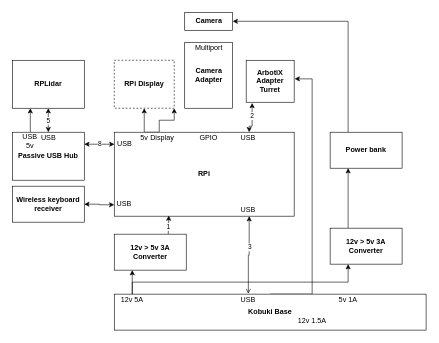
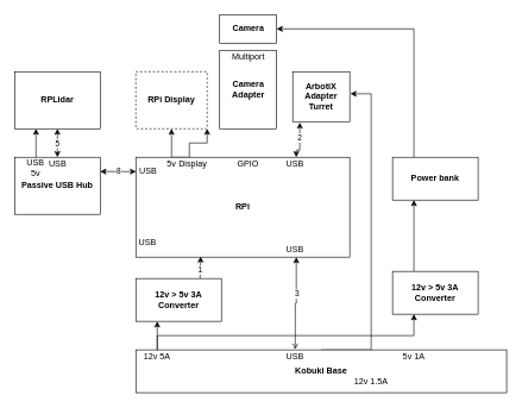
  <mxCell id="0" />
  <mxCell id="1" parent="0" />
  <mxCell id="2" style="edgeStyle=orthogonalEdgeStyle;rounded=0;orthogonalLoop=1;jettySize=auto;html=1;exitX=0.25;exitY=0;exitDx=0;exitDy=0;entryX=0.5;entryY=1;entryDx=0;entryDy=0;" parent="1" source="10" target="11" edge="1"><mxGeometry relative="1" as="geometry"><Array as="points"><mxPoint x="240" y="220" /></Array></mxGeometry></mxCell>
  <mxCell id="3" style="edgeStyle=orthogonalEdgeStyle;rounded=0;orthogonalLoop=1;jettySize=auto;html=1;exitX=0.25;exitY=0;exitDx=0;exitDy=0;entryX=1;entryY=1;entryDx=0;entryDy=0;" parent="1" source="10" target="11" edge="1"><mxGeometry relative="1" as="geometry" /></mxCell>
  <mxCell id="4" style="edgeStyle=orthogonalEdgeStyle;rounded=0;orthogonalLoop=1;jettySize=auto;html=1;exitX=0.75;exitY=0;exitDx=0;exitDy=0;entryX=0.124;entryY=1.018;entryDx=0;entryDy=0;entryPerimeter=0;startArrow=classic;startFill=1;" parent="1" source="10" target="22" edge="1"><mxGeometry relative="1" as="geometry"><Array as="points"><mxPoint x="415" y="210" /><mxPoint x="420" y="210" /></Array></mxGeometry></mxCell>
  <mxCell id="5" value="2" style="edgeLabel;html=1;align=center;verticalAlign=middle;resizable=0;points=[];" vertex="1" connectable="0" parent="4"><mxGeometry x="0.195" relative="1" as="geometry"><mxPoint as="offset" /></mxGeometry></mxCell>
  <mxCell id="6" style="edgeStyle=orthogonalEdgeStyle;rounded=0;orthogonalLoop=1;jettySize=auto;html=1;exitX=0.75;exitY=1;exitDx=0;exitDy=0;startArrow=classic;startFill=1;entryX=0.43;entryY=-0.011;entryDx=0;entryDy=0;entryPerimeter=0;endArrow=open;" parent="1" source="10" target="13" edge="1"><mxGeometry relative="1" as="geometry"><mxPoint x="413" y="490" as="targetPoint" /><Array as="points"><mxPoint x="415" y="425" /><mxPoint x="414" y="425" /></Array></mxGeometry></mxCell>
  <mxCell id="7" value="3" style="edgeLabel;html=1;align=center;verticalAlign=middle;resizable=0;points=[];" vertex="1" connectable="0" parent="6"><mxGeometry x="-0.213" relative="1" as="geometry"><mxPoint as="offset" /></mxGeometry></mxCell>
  <mxCell id="8" style="edgeStyle=orthogonalEdgeStyle;rounded=0;orthogonalLoop=1;jettySize=auto;html=1;exitX=0.001;exitY=0.143;exitDx=0;exitDy=0;entryX=1;entryY=0.25;entryDx=0;entryDy=0;startArrow=classic;startFill=1;exitPerimeter=0;" parent="1" source="10" target="30" edge="1"><mxGeometry relative="1" as="geometry" /></mxCell>
  <mxCell id="9" value="8" style="edgeLabel;html=1;align=center;verticalAlign=middle;resizable=0;points=[];" vertex="1" connectable="0" parent="8"><mxGeometry x="-0.11" y="-1" relative="1" as="geometry"><mxPoint x="-3" as="offset" /></mxGeometry></mxCell>
  <mxCell id="10" value="&lt;b&gt;RPi&lt;/b&gt;" style="rounded=0;whiteSpace=wrap;html=1;" parent="1" vertex="1"><mxGeometry x="190" y="220" width="300" height="140" as="geometry" /></mxCell>
  <mxCell id="11" value="&lt;b&gt;RPi Display&lt;/b&gt;" style="rounded=0;whiteSpace=wrap;html=1;dashed=1;" parent="1" vertex="1"><mxGeometry x="190" y="100" width="100" height="80" as="geometry" /></mxCell>
  <mxCell id="12" style="edgeStyle=orthogonalEdgeStyle;rounded=0;orthogonalLoop=1;jettySize=auto;html=1;exitX=0.5;exitY=0;exitDx=0;exitDy=0;entryX=1.011;entryY=0.443;entryDx=0;entryDy=0;startArrow=none;startFill=0;entryPerimeter=0;" parent="1" source="13" target="22" edge="1"><mxGeometry relative="1" as="geometry"><Array as="points"><mxPoint x="520" y="490" /><mxPoint x="520" y="131" /></Array></mxGeometry></mxCell>
  <mxCell id="13" value="&lt;b&gt;Kobuki Base&lt;/b&gt;" style="rounded=0;whiteSpace=wrap;html=1;" parent="1" vertex="1"><mxGeometry x="190" y="490" width="520" height="60" as="geometry" /></mxCell>
  <mxCell id="14" style="edgeStyle=orthogonalEdgeStyle;rounded=0;orthogonalLoop=1;jettySize=auto;html=1;exitX=0.75;exitY=0;exitDx=0;exitDy=0;entryX=0.303;entryY=0.993;entryDx=0;entryDy=0;entryPerimeter=0;" edge="1" parent="1" source="16" target="10"><mxGeometry relative="1" as="geometry" /></mxCell>
  <mxCell id="15" value="1" style="edgeLabel;html=1;align=center;verticalAlign=middle;resizable=0;points=[];" vertex="1" connectable="0" parent="14"><mxGeometry x="-0.189" relative="1" as="geometry"><mxPoint x="-1" as="offset" /></mxGeometry></mxCell>
  <mxCell id="16" value="&lt;b&gt;12v &amp;gt; 5v 3A&lt;br&gt;Converter&lt;/b&gt;" style="rounded=0;whiteSpace=wrap;html=1;" parent="1" vertex="1"><mxGeometry x="190" y="390" width="120" height="60" as="geometry" /></mxCell>
  <mxCell id="17" value="5v" style="text;html=1;strokeColor=none;fillColor=none;align=center;verticalAlign=middle;whiteSpace=wrap;rounded=0;" parent="1" vertex="1"><mxGeometry x="220" y="220" width="40" height="20" as="geometry" /></mxCell>
  <mxCell id="18" value="Display" style="text;html=1;strokeColor=none;fillColor=none;align=center;verticalAlign=middle;whiteSpace=wrap;rounded=0;" parent="1" vertex="1"><mxGeometry x="250" y="220" width="40" height="20" as="geometry" /></mxCell>
  <mxCell id="19" style="edgeStyle=orthogonalEdgeStyle;rounded=0;orthogonalLoop=1;jettySize=auto;html=1;exitX=0.5;exitY=0;exitDx=0;exitDy=0;entryX=0.25;entryY=1;entryDx=0;entryDy=0;" parent="1" source="21" target="16" edge="1"><mxGeometry relative="1" as="geometry" /></mxCell>
  <mxCell id="20" style="edgeStyle=orthogonalEdgeStyle;rounded=0;orthogonalLoop=1;jettySize=auto;html=1;exitX=0.5;exitY=0;exitDx=0;exitDy=0;entryX=0.25;entryY=1;entryDx=0;entryDy=0;" edge="1" parent="1" source="21" target="44"><mxGeometry relative="1" as="geometry"><Array as="points"><mxPoint x="220" y="470" /><mxPoint x="580" y="470" /></Array></mxGeometry></mxCell>
  <mxCell id="21" value="12v 5A" style="text;html=1;strokeColor=none;fillColor=none;align=center;verticalAlign=middle;whiteSpace=wrap;rounded=0;" parent="1" vertex="1"><mxGeometry x="190" y="490" width="60" height="20" as="geometry" /></mxCell>
  <mxCell id="22" value="&lt;b&gt;ArbotiX&lt;br&gt;Adapter&lt;br&gt;Turret&lt;/b&gt;" style="rounded=0;whiteSpace=wrap;html=1;" parent="1" vertex="1"><mxGeometry x="410" y="100" width="80" height="70" as="geometry" /></mxCell>
  <mxCell id="23" value="12v 1.5A" style="text;html=1;strokeColor=none;fillColor=none;align=center;verticalAlign=middle;whiteSpace=wrap;rounded=0;" parent="1" vertex="1"><mxGeometry x="490" y="525" width="60" height="20" as="geometry" /></mxCell>
  <mxCell id="24" value="USB" style="text;html=1;strokeColor=none;fillColor=none;align=center;verticalAlign=middle;whiteSpace=wrap;rounded=0;" parent="1" vertex="1"><mxGeometry x="396" y="340" width="35" height="20" as="geometry" /></mxCell>
  <mxCell id="25" value="USB" style="text;html=1;strokeColor=none;fillColor=none;align=center;verticalAlign=middle;whiteSpace=wrap;rounded=0;" parent="1" vertex="1"><mxGeometry x="396" y="220" width="35" height="20" as="geometry" /></mxCell>
  <mxCell id="26" value="GPIO" style="text;html=1;strokeColor=none;fillColor=none;align=center;verticalAlign=middle;whiteSpace=wrap;rounded=0;" parent="1" vertex="1"><mxGeometry x="330" y="220" width="35" height="20" as="geometry" /></mxCell>
  <mxCell id="27" style="edgeStyle=orthogonalEdgeStyle;rounded=0;orthogonalLoop=1;jettySize=auto;html=1;exitX=0.5;exitY=0;exitDx=0;exitDy=0;entryX=0.5;entryY=1;entryDx=0;entryDy=0;startArrow=classic;startFill=1;" parent="1" source="30" target="40" edge="1"><mxGeometry relative="1" as="geometry" /></mxCell>
  <mxCell id="28" value="5" style="edgeLabel;html=1;align=center;verticalAlign=middle;resizable=0;points=[];" vertex="1" connectable="0" parent="27"><mxGeometry x="0.159" relative="1" as="geometry"><mxPoint x="-1" y="3" as="offset" /></mxGeometry></mxCell>
  <mxCell id="29" style="edgeStyle=orthogonalEdgeStyle;rounded=0;orthogonalLoop=1;jettySize=auto;html=1;exitX=0.25;exitY=0;exitDx=0;exitDy=0;entryX=0.25;entryY=1;entryDx=0;entryDy=0;startArrow=none;startFill=0;" parent="1" source="30" target="40" edge="1"><mxGeometry relative="1" as="geometry" /></mxCell>
  <mxCell id="30" value="&lt;b&gt;Passive USB Hub&lt;/b&gt;" style="rounded=0;whiteSpace=wrap;html=1;" parent="1" vertex="1"><mxGeometry x="20" y="220" width="120" height="80" as="geometry" /></mxCell>
  <mxCell id="31" value="USB" style="text;html=1;strokeColor=none;fillColor=none;align=center;verticalAlign=middle;whiteSpace=wrap;rounded=0;" parent="1" vertex="1"><mxGeometry x="190" y="230" width="35" height="20" as="geometry" /></mxCell>
  <mxCell id="32" value="USB" style="text;html=1;strokeColor=none;fillColor=none;align=center;verticalAlign=middle;whiteSpace=wrap;rounded=0;" parent="1" vertex="1"><mxGeometry x="396" y="490" width="35" height="20" as="geometry" /></mxCell>
- <mxCell id="33" value="&lt;b&gt;Camera&lt;/b&gt;" style="rounded=0;whiteSpace=wrap;html=1;" parent="1" vertex="1"><mxGeometry x="307.5" y="20" width="80" height="30" as="geometry" /></mxCell>
+ <mxCell id="33" value="&lt;b&gt;Camera&lt;/b&gt;" style="rounded=0;whiteSpace=wrap;html=1;" parent="1" vertex="1"><mxGeometry x="307.5" y="20" width="80" height="40" as="geometry" /></mxCell>
  <mxCell id="34" value="&lt;b&gt;Camera Adapter&lt;/b&gt;" style="rounded=0;whiteSpace=wrap;html=1;" parent="1" vertex="1"><mxGeometry x="307.5" y="70" width="80" height="110" as="geometry" /></mxCell>
  <mxCell id="35" value="5v 1A" style="text;html=1;strokeColor=none;fillColor=none;align=center;verticalAlign=middle;whiteSpace=wrap;rounded=0;" parent="1" vertex="1"><mxGeometry x="560" y="490" width="40" height="20" as="geometry" /></mxCell>
  <mxCell id="36" value="Multiport" style="text;html=1;strokeColor=none;fillColor=none;align=center;verticalAlign=middle;whiteSpace=wrap;rounded=0;" parent="1" vertex="1"><mxGeometry x="323.75" y="70" width="47.5" height="20" as="geometry" /></mxCell>
- <mxCell id="37" style="edgeStyle=orthogonalEdgeStyle;rounded=0;orthogonalLoop=1;jettySize=auto;html=1;exitX=1;exitY=0.5;exitDx=0;exitDy=0;entryX=0;entryY=0.864;entryDx=0;entryDy=0;entryPerimeter=0;startArrow=classic;startFill=1;" parent="1" source="38" target="10" edge="1"><mxGeometry relative="1" as="geometry" /></mxCell>
- <mxCell id="38" value="&lt;b&gt;Wireless keyboard receiver&lt;/b&gt;" style="rounded=0;whiteSpace=wrap;html=1;" parent="1" vertex="1"><mxGeometry x="20" y="310" width="120" height="60" as="geometry" /></mxCell>
  <mxCell id="39" value="USB" style="text;html=1;strokeColor=none;fillColor=none;align=center;verticalAlign=middle;whiteSpace=wrap;rounded=0;" parent="1" vertex="1"><mxGeometry x="189" y="330" width="35" height="20" as="geometry" /></mxCell>
  <mxCell id="40" value="&lt;b&gt;RPLidar&lt;/b&gt;" style="rounded=0;whiteSpace=wrap;html=1;" parent="1" vertex="1"><mxGeometry x="20" y="100" width="120" height="80" as="geometry" /></mxCell>
  <mxCell id="41" value="USB" style="text;html=1;strokeColor=none;fillColor=none;align=center;verticalAlign=middle;whiteSpace=wrap;rounded=0;" parent="1" vertex="1"><mxGeometry x="62.5" y="220" width="35" height="20" as="geometry" /></mxCell>
  <mxCell id="42" value="USB&lt;br&gt;5v" style="text;html=1;strokeColor=none;fillColor=none;align=center;verticalAlign=middle;whiteSpace=wrap;rounded=0;" parent="1" vertex="1"><mxGeometry x="31.5" y="224" width="35" height="20" as="geometry" /></mxCell>
  <mxCell id="43" style="edgeStyle=orthogonalEdgeStyle;rounded=0;orthogonalLoop=1;jettySize=auto;html=1;exitX=0.25;exitY=0;exitDx=0;exitDy=0;entryX=0.25;entryY=1;entryDx=0;entryDy=0;" edge="1" parent="1" source="44" target="46"><mxGeometry relative="1" as="geometry"><mxPoint x="580" y="280" as="targetPoint" /></mxGeometry></mxCell>
  <mxCell id="44" value="&lt;b&gt;12v &amp;gt; 5v 3A&lt;br&gt;Converter&lt;/b&gt;" style="rounded=0;whiteSpace=wrap;html=1;" vertex="1" parent="1"><mxGeometry x="550" y="380" width="120" height="60" as="geometry" /></mxCell>
  <mxCell id="45" style="edgeStyle=orthogonalEdgeStyle;rounded=0;orthogonalLoop=1;jettySize=auto;html=1;exitX=0.25;exitY=0;exitDx=0;exitDy=0;entryX=1;entryY=0.5;entryDx=0;entryDy=0;" edge="1" parent="1" source="46" target="33"><mxGeometry relative="1" as="geometry" /></mxCell>
  <mxCell id="46" value="&lt;b&gt;Power bank&lt;/b&gt;" style="rounded=0;whiteSpace=wrap;html=1;" vertex="1" parent="1"><mxGeometry x="550" y="220" width="120" height="60" as="geometry" /></mxCell>
